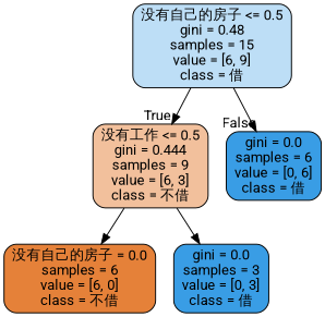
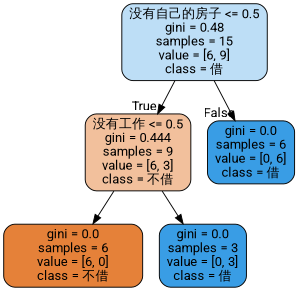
  digraph {
    fontname=Roboto
    node [color=black fillcolor="#399de5" fontname=Roboto shape=box style="filled, rounded"]
    edge [fontname=Roboto]
    n1 [fillcolor="#bddef6" label="没有自己的房子 <= 0.5\ngini = 0.48\nsamples = 15\nvalue = [6, 9]\nclass = 借"]
    n2 [fillcolor="#f2c09c" label="没有工作 <= 0.5\ngini = 0.444\nsamples = 9\nvalue = [6, 3]\nclass = 不借"]
    n3 [label="gini = 0.0\nsamples = 6\nvalue = [0, 6]\nclass = 借"]
-   n4 [fillcolor="#e58139" label="没有自己的房子 = 0.0\nsamples = 6\nvalue = [6, 0]\nclass = 不借"]
+   n4 [fillcolor="#e58139" label="gini = 0.0\nsamples = 6\nvalue = [6, 0]\nclass = 不借"]
    n5 [label="gini = 0.0\nsamples = 3\nvalue = [0, 3]\nclass = 借"]
    n1 -> n2 [headlabel=True labelangle=45 labeldistance=2.5]
    n1 -> n3 [headlabel=False labelangle=-45 labeldistance=2.5]
    n2 -> n4
    n2 -> n5
  }
